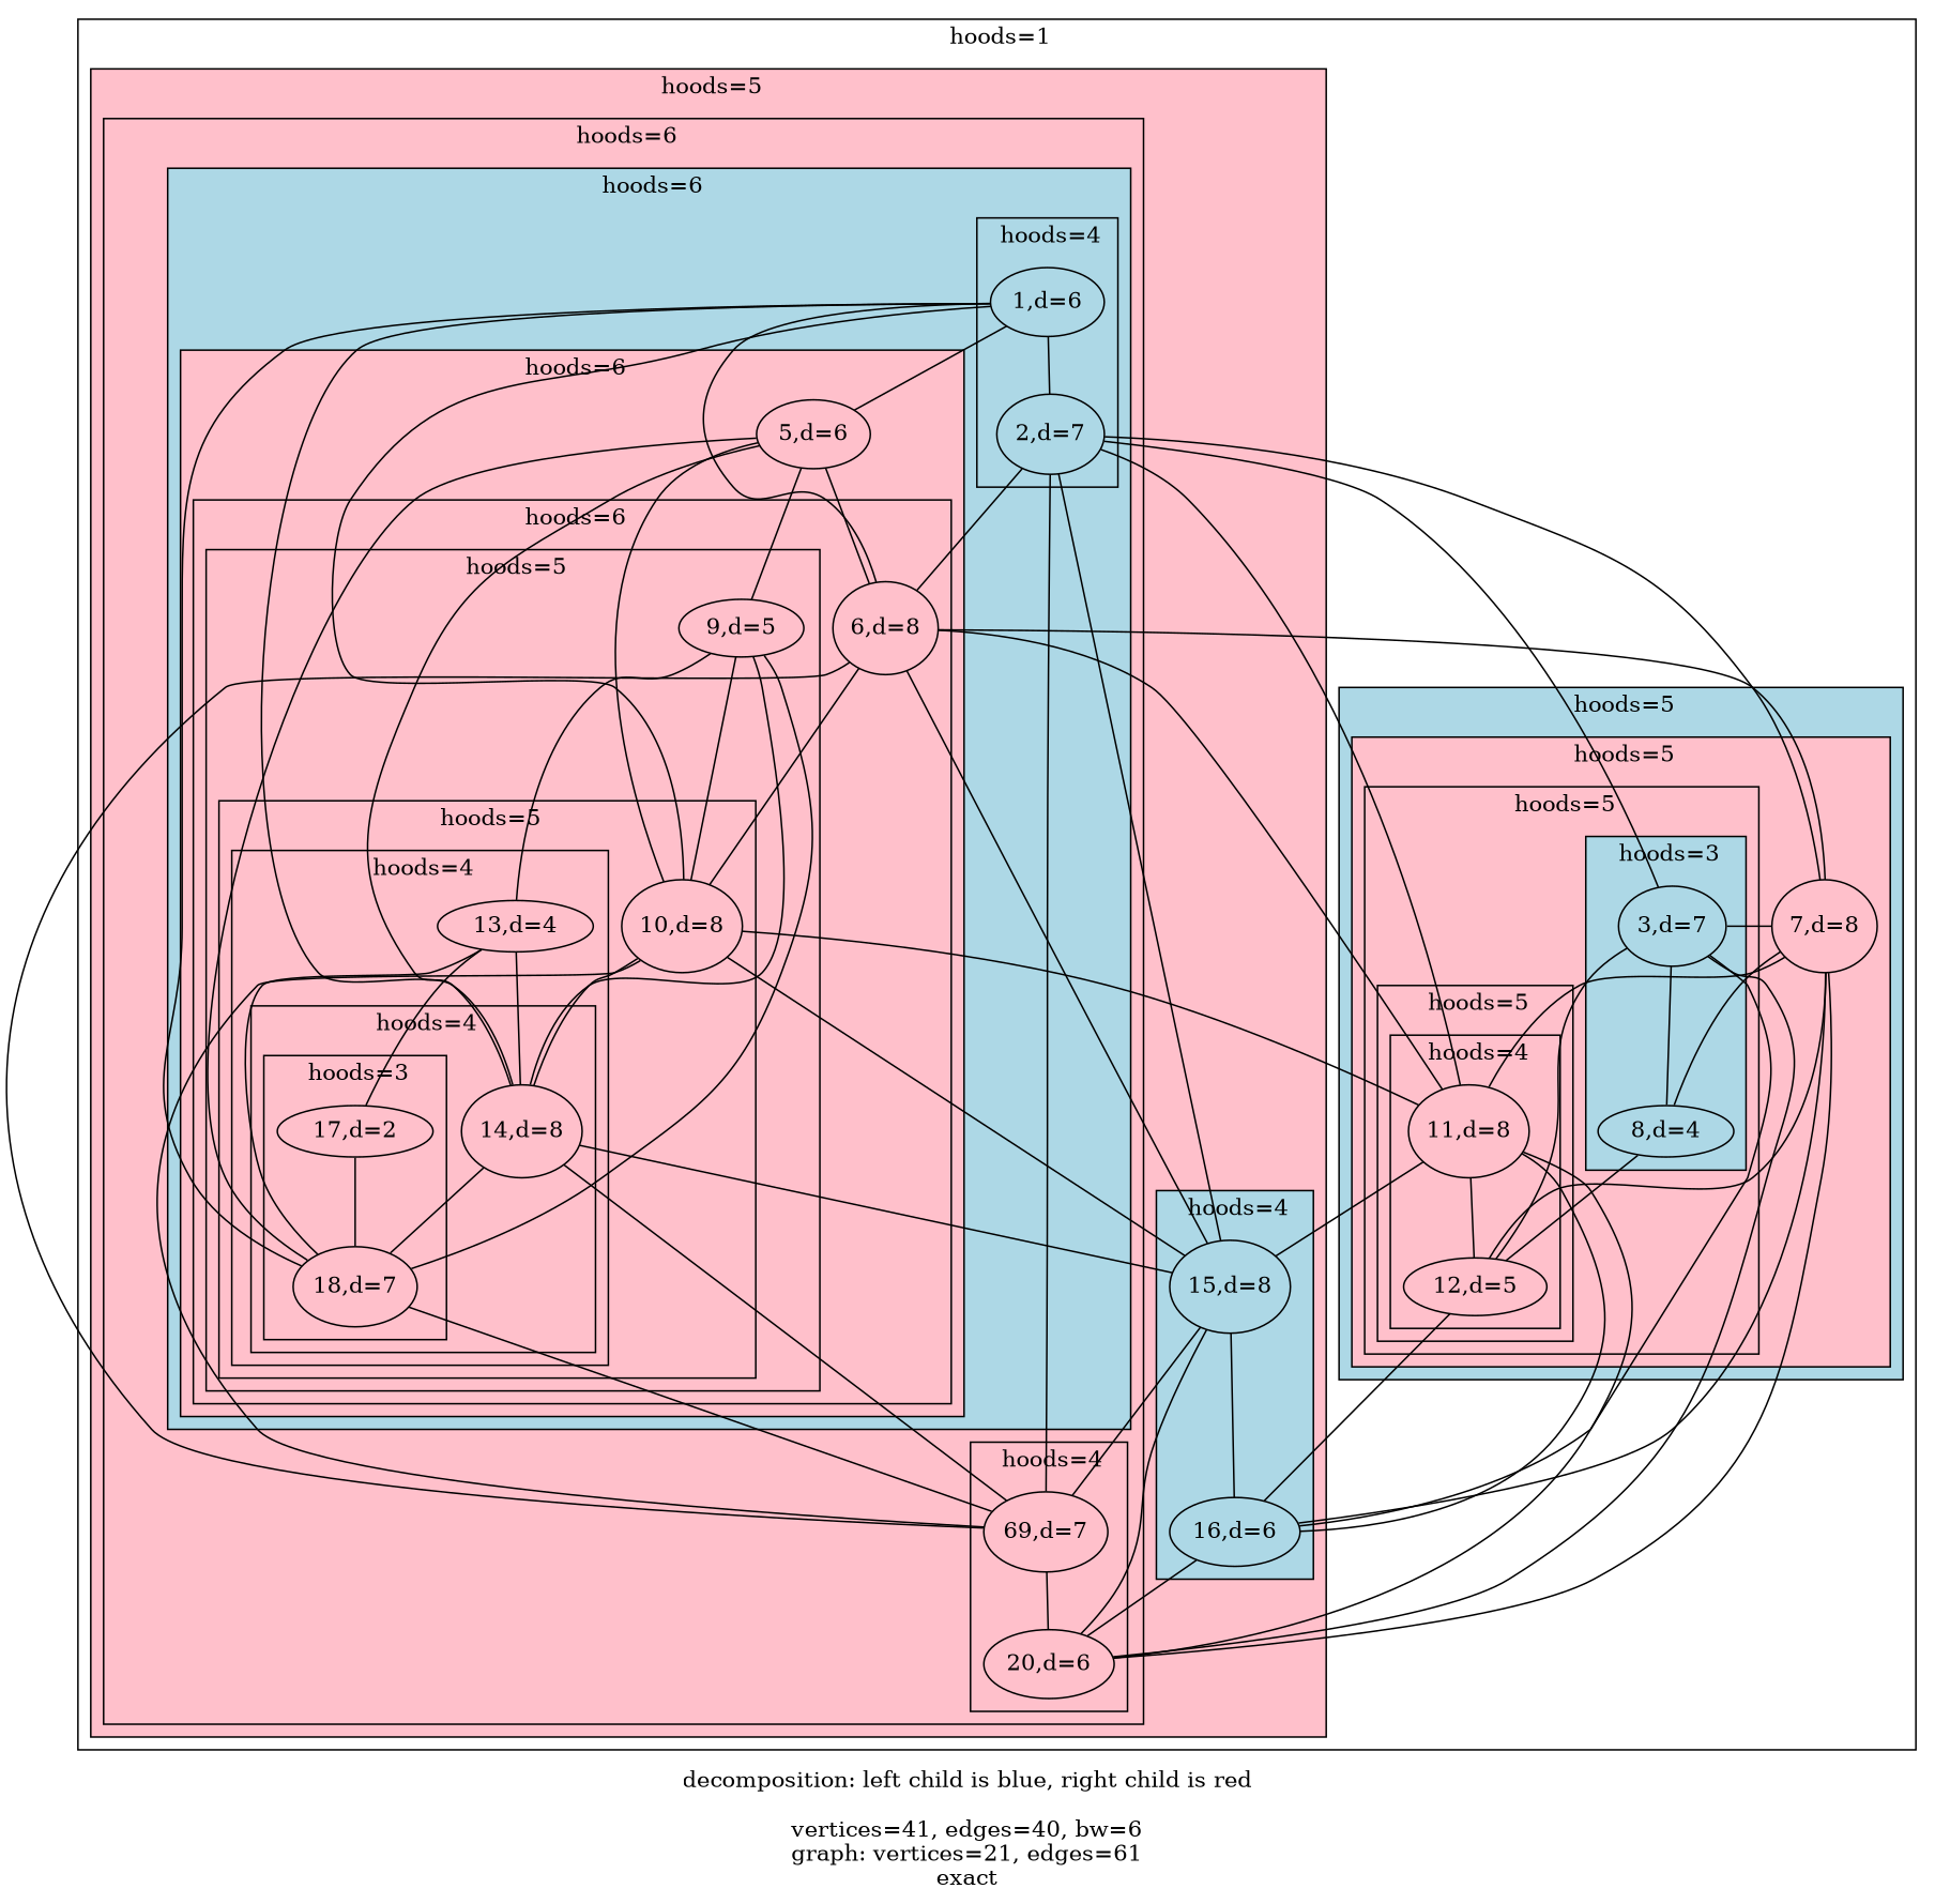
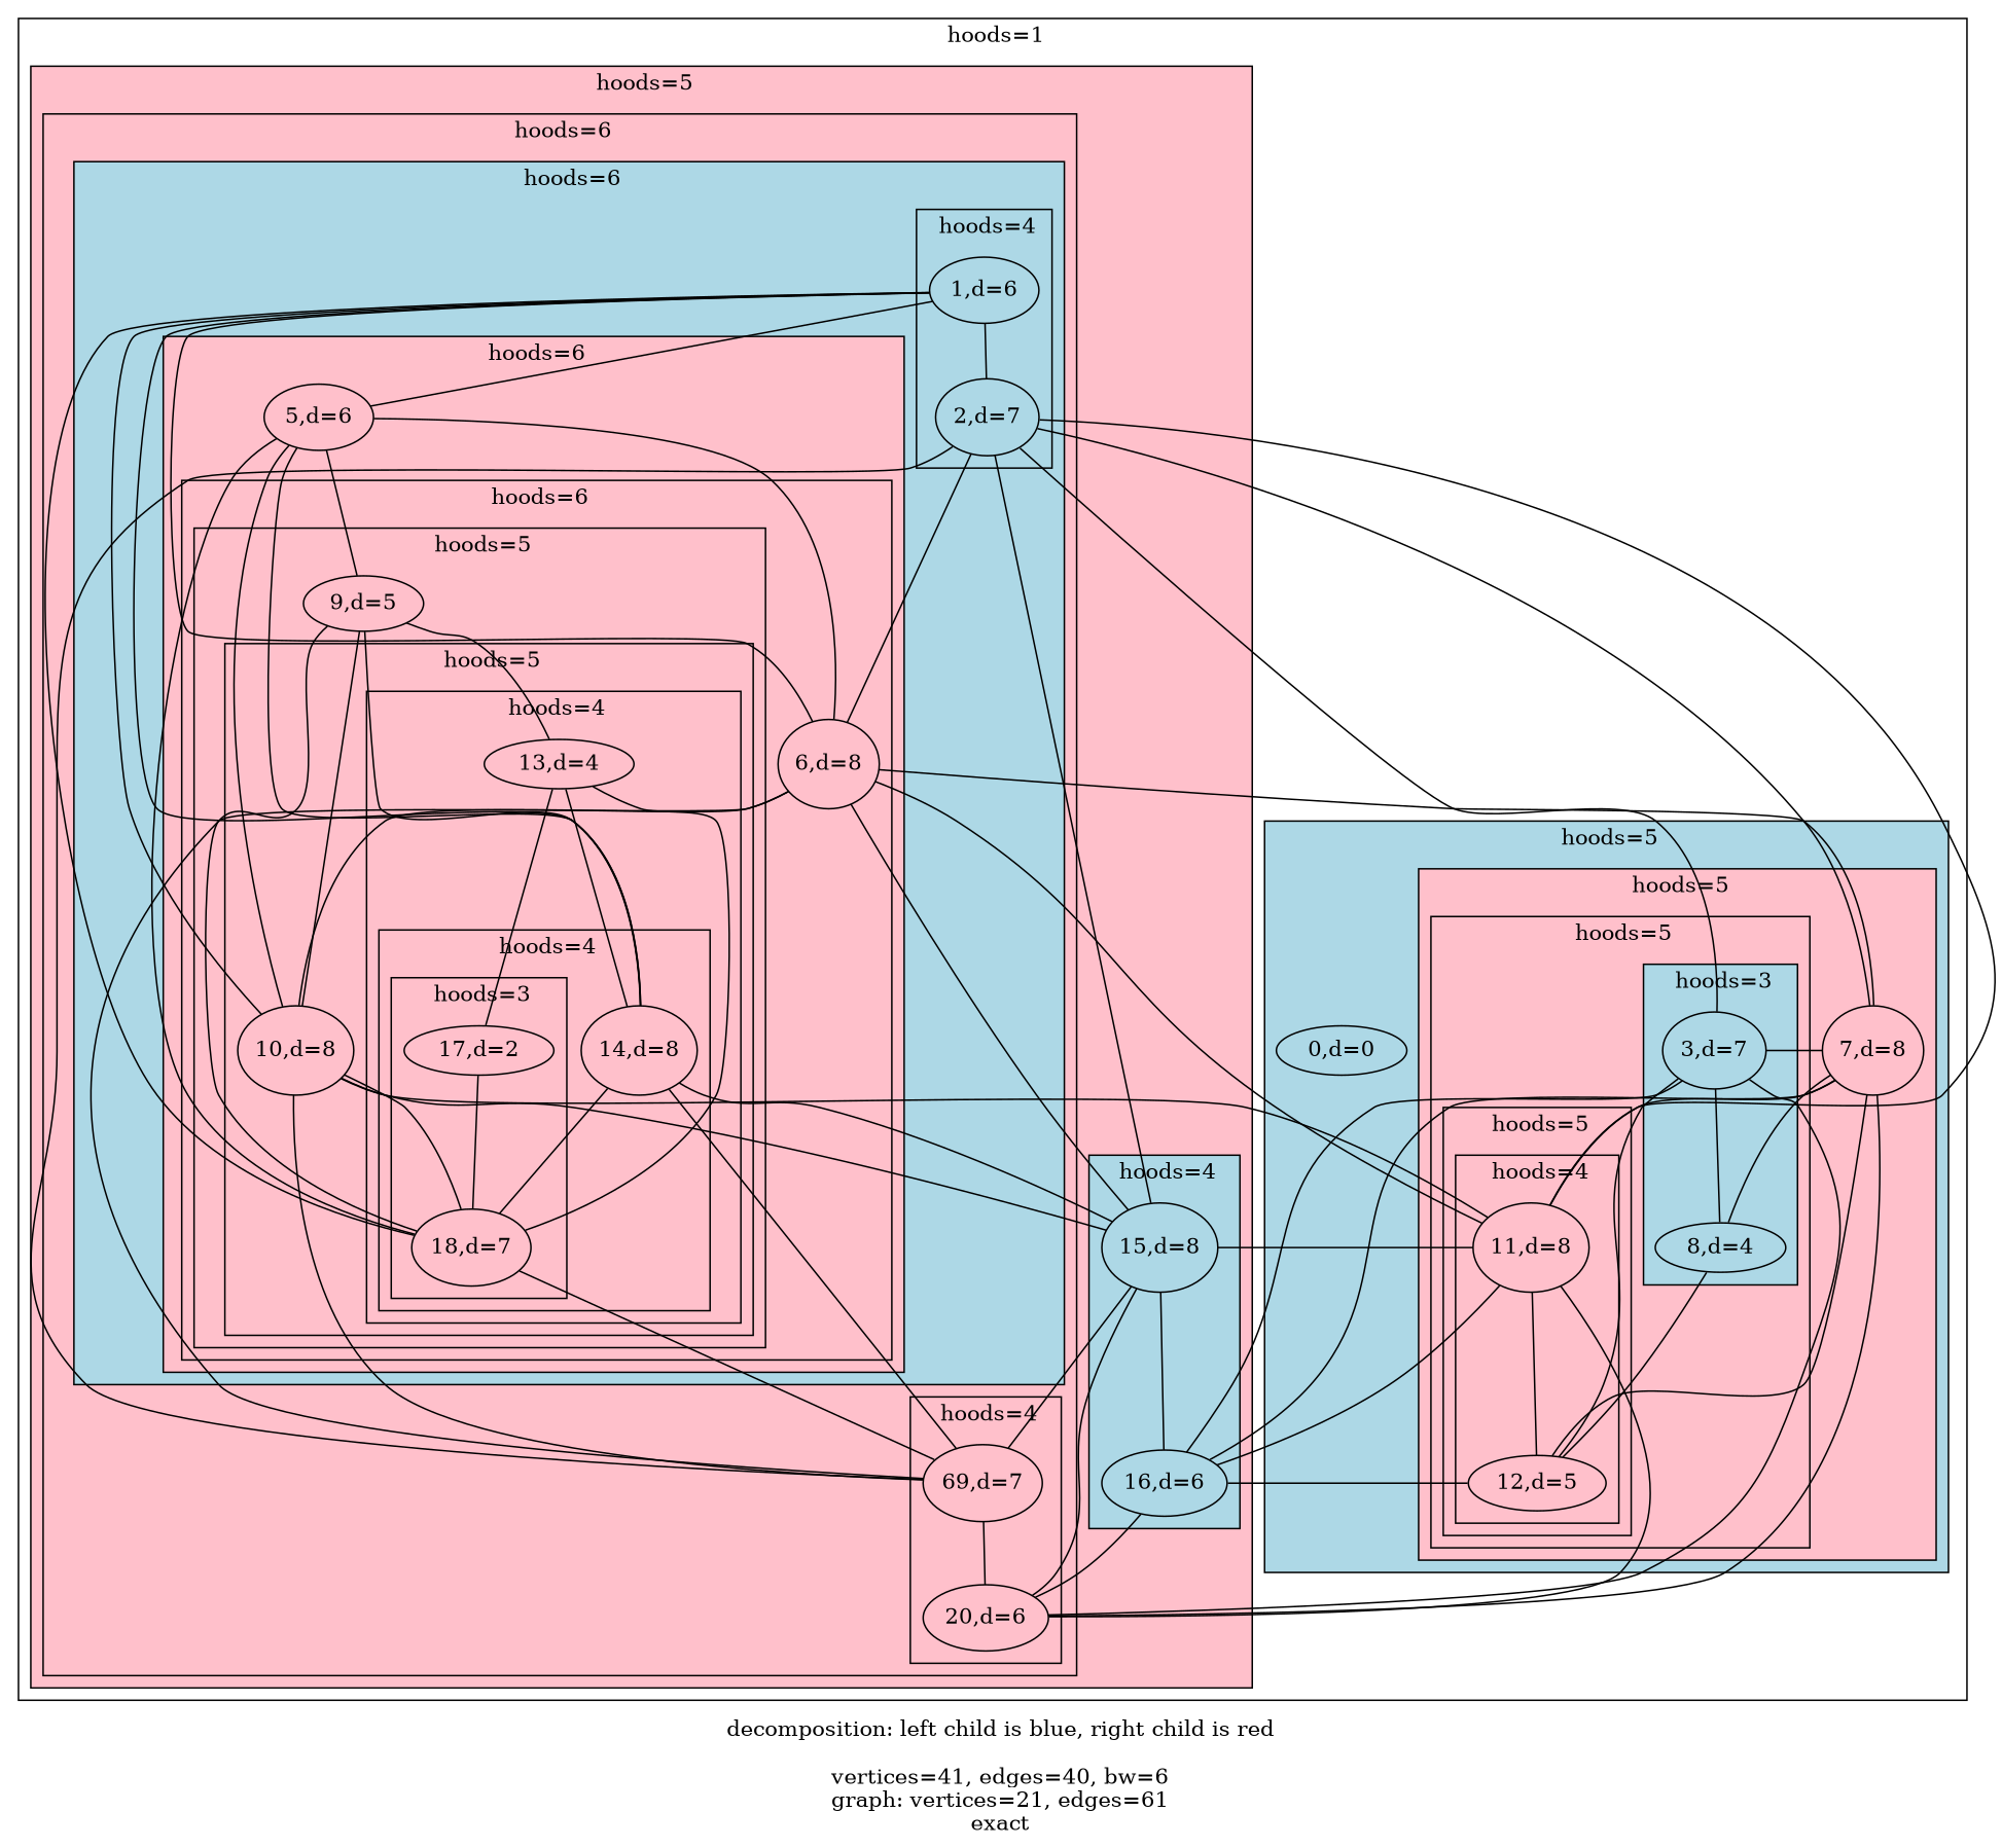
  graph {
    label="decomposition: left child is blue, right child is red\n\nvertices=41, edges=40, bw=6\ngraph: vertices=21, edges=61\nexact"
    splines=true
    n1 [height=0.70 label="3,d=7"]
    n2 [height=0.40 label="8,d=4"]
    n3 [height=0.80 label="11,d=8"]
    n4 [height=0.50 label="12,d=5"]
    n5 [height=0.80 label="7,d=8"]
+   n6 [height=0.00 label="0,d=0"]
    n7 [height=0.80 label="15,d=8"]
    n8 [height=0.60 label="16,d=6"]
    n9 [height=0.60 label="1,d=6"]
    n10 [height=0.70 label="2,d=7"]
    n11 [height=0.20 label="17,d=2"]
    n12 [height=0.70 label="18,d=7"]
    n13 [height=0.80 label="14,d=8"]
    n14 [height=0.40 label="13,d=4"]
    n15 [height=0.80 label="10,d=8"]
    n16 [height=0.50 label="9,d=5"]
    n17 [height=0.80 label="6,d=8"]
    n18 [height=0.60 label="5,d=6"]
    n19 [height=0.70 label="69,d=7"]
    n20 [height=0.60 label="20,d=6"]
    subgraph cluster_1 {
      label=" hoods=1"
      subgraph cluster_2 {
        fillcolor=lightblue
        label=" hoods=5"
        style=filled
+       n6
        subgraph cluster_3 {
          fillcolor=pink
          label=" hoods=5"
          style=filled
          n5
          subgraph cluster_4 {
            fillcolor=pink
            label=" hoods=5"
            style=filled
            subgraph cluster_5 {
              fillcolor=lightblue
              label=" hoods=3"
              style=filled
              n1
              n2
            }
            subgraph cluster_6 {
              fillcolor=pink
              label=" hoods=5"
              style=filled
              subgraph cluster_7 {
                fillcolor=pink
                label=" hoods=4"
                style=filled
                n3
                n4
              }
            }
          }
        }
      }
      subgraph cluster_8 {
        fillcolor=pink
        label=" hoods=5"
        style=filled
        subgraph cluster_9 {
          fillcolor=lightblue
          label=" hoods=4"
          style=filled
          n7
          n8
        }
        subgraph cluster_10 {
          fillcolor=pink
          label=" hoods=6"
          style=filled
          subgraph cluster_11 {
            fillcolor=lightblue
            label=" hoods=6"
            style=filled
            subgraph cluster_12 {
              fillcolor=lightblue
              label=" hoods=4"
              style=filled
              n9
              n10
            }
            subgraph cluster_13 {
              fillcolor=pink
              label=" hoods=6"
              style=filled
              n18
              subgraph cluster_14 {
                fillcolor=pink
                label=" hoods=6"
                style=filled
                n17
                subgraph cluster_15 {
                  fillcolor=pink
                  label=" hoods=5"
                  style=filled
                  n16
                  subgraph cluster_16 {
                    fillcolor=pink
                    label=" hoods=5"
                    style=filled
                    n15
                    subgraph cluster_17 {
                      fillcolor=pink
                      label=" hoods=4"
                      style=filled
                      n14
                      subgraph cluster_18 {
                        fillcolor=pink
                        label=" hoods=4"
                        style=filled
                        n13
                        subgraph cluster_19 {
                          fillcolor=pink
                          label=" hoods=3"
                          style=filled
                          n11
                          n12
                        }
                      }
                    }
                  }
                }
              }
            }
          }
          subgraph cluster_20 {
            fillcolor=pink
            label=" hoods=4"
            style=filled
            n19
            n20
          }
        }
      }
    }
    subgraph sub_21 {
      label="real graph"
      n1
      n2
      n3
      n4
      n5
+     n6
      n7
      n8
      n9
      n10
      n11
      n12
      n13
      n14
      n15
      n16
      n17
      n18
      n19
      n20
    }
    n1 -- n2
    n1 -- n4
    n1 -- n5
    n1 -- n8
    n1 -- n20
    n2 -- n4
    n3 -- n4
    n3 -- n7
    n3 -- n8
    n3 -- n20
    n4 -- n8
    n5 -- n2
    n5 -- n3
    n5 -- n4
    n5 -- n8
    n5 -- n20
    n7 -- n8
    n7 -- n19
    n7 -- n20
    n8 -- n20
    n9 -- n10
    n9 -- n12
    n9 -- n13
    n9 -- n15
    n9 -- n17
    n9 -- n18
    n10 -- n1
    n10 -- n3
    n10 -- n5
    n10 -- n7
    n10 -- n17
    n10 -- n19
    n11 -- n12
    n12 -- n19
    n13 -- n7
    n13 -- n12
    n13 -- n19
    n14 -- n11
    n14 -- n12
    n14 -- n13
    n15 -- n3
    n15 -- n7
-   n15 -- n13
+   n15 -- n12
    n15 -- n19
    n16 -- n12
    n16 -- n13
    n16 -- n14
    n16 -- n15
    n17 -- n3
    n17 -- n5
    n17 -- n7
    n17 -- n15
    n17 -- n19
    n18 -- n12
    n18 -- n13
    n18 -- n15
    n18 -- n16
    n18 -- n17
    n19 -- n20
  }
